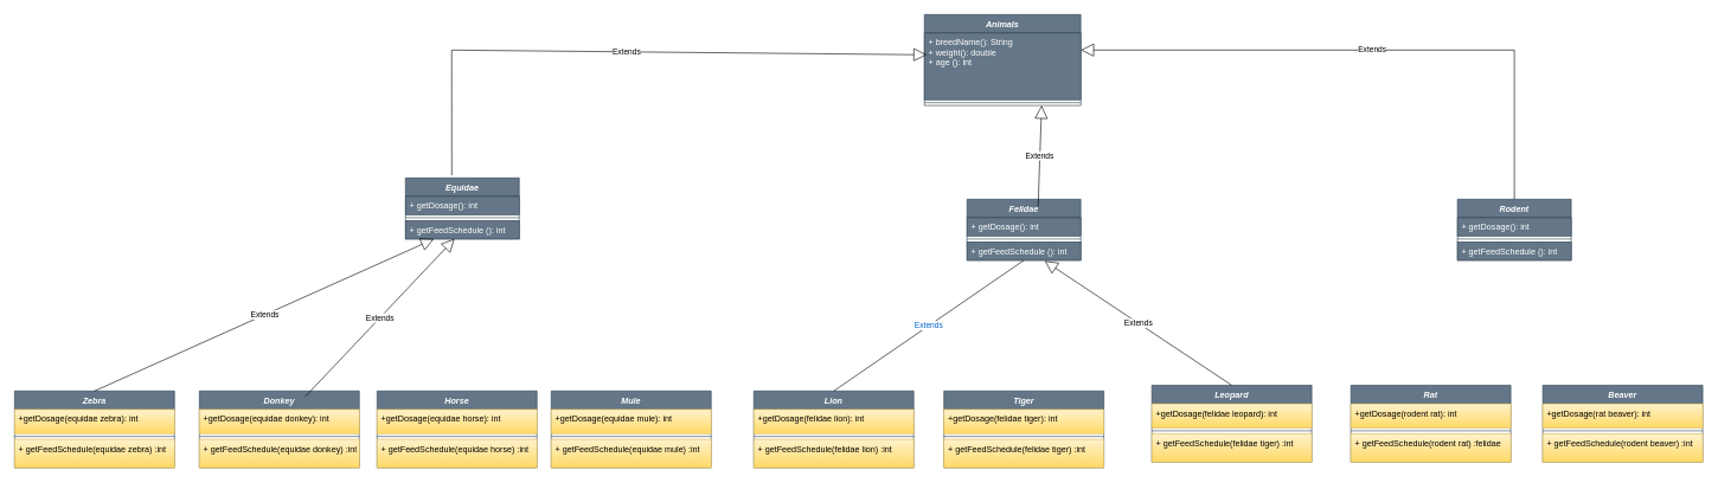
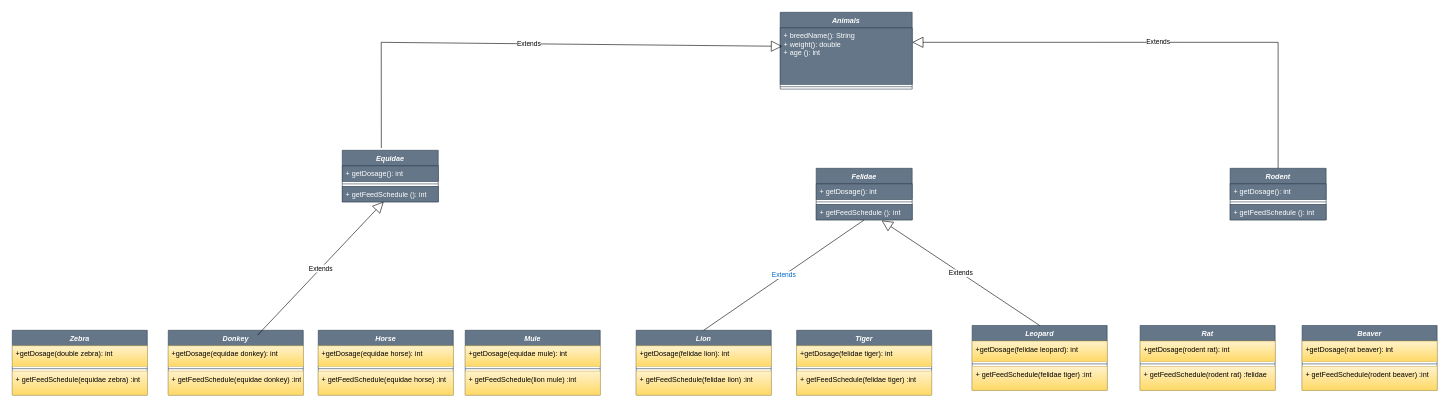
  <mxCell id="0" />
  <mxCell id="1" parent="0" />
  <mxCell id="2" value="Animals" style="swimlane;fontStyle=3;align=center;verticalAlign=top;childLayout=stackLayout;horizontal=1;startSize=26;horizontalStack=0;resizeParent=1;resizeParentMax=0;resizeLast=0;collapsible=1;marginBottom=0;fontColor=#ffffff;fillColor=#647687;strokeColor=#314354;" parent="1" vertex="1"><mxGeometry x="1300" y="20" width="220" height="128" as="geometry" /></mxCell>
  <mxCell id="3" value="+ breedName(): String&#10;+ weight(): double&#10;+ age (): int" style="text;strokeColor=#314354;fillColor=#647687;align=left;verticalAlign=top;spacingLeft=4;spacingRight=4;overflow=hidden;rotatable=0;points=[[0,0.5],[1,0.5]];portConstraint=eastwest;fontColor=#ffffff;" parent="2" vertex="1"><mxGeometry y="26" width="220" height="94" as="geometry" /></mxCell>
  <mxCell id="4" value="" style="line;strokeWidth=1;fillColor=#647687;align=left;verticalAlign=middle;spacingTop=-1;spacingLeft=3;spacingRight=3;rotatable=0;labelPosition=right;points=[];portConstraint=eastwest;strokeColor=#314354;fontColor=#ffffff;" parent="2" vertex="1"><mxGeometry y="120" width="220" height="8" as="geometry" /></mxCell>
  <mxCell id="5" value="Equidae" style="swimlane;fontStyle=3;align=center;verticalAlign=top;childLayout=stackLayout;horizontal=1;startSize=26;horizontalStack=0;resizeParent=1;resizeParentMax=0;resizeLast=0;collapsible=1;marginBottom=0;fontColor=#ffffff;fillColor=#647687;strokeColor=#314354;" parent="1" vertex="1"><mxGeometry x="570" y="250" width="160" height="86" as="geometry" /></mxCell>
  <mxCell id="6" value="+ getDosage(): int" style="text;strokeColor=#314354;fillColor=#647687;align=left;verticalAlign=top;spacingLeft=4;spacingRight=4;overflow=hidden;rotatable=0;points=[[0,0.5],[1,0.5]];portConstraint=eastwest;fontColor=#ffffff;" parent="5" vertex="1"><mxGeometry y="26" width="160" height="26" as="geometry" /></mxCell>
  <mxCell id="7" value="" style="line;strokeWidth=1;fillColor=none;align=left;verticalAlign=middle;spacingTop=-1;spacingLeft=3;spacingRight=3;rotatable=0;labelPosition=right;points=[];portConstraint=eastwest;strokeColor=inherit;fontColor=#0066CC;" parent="5" vertex="1"><mxGeometry y="52" width="160" height="8" as="geometry" /></mxCell>
  <mxCell id="8" value="+ getFeedSchedule (): int" style="text;strokeColor=#314354;fillColor=#647687;align=left;verticalAlign=top;spacingLeft=4;spacingRight=4;overflow=hidden;rotatable=0;points=[[0,0.5],[1,0.5]];portConstraint=eastwest;fontColor=#ffffff;" parent="5" vertex="1"><mxGeometry y="60" width="160" height="26" as="geometry" /></mxCell>
  <mxCell id="9" value="Horse" style="swimlane;fontStyle=3;align=center;verticalAlign=top;childLayout=stackLayout;horizontal=1;startSize=26;horizontalStack=0;resizeParent=1;resizeParentMax=0;resizeLast=0;collapsible=1;marginBottom=0;fontColor=#ffffff;fillColor=#647687;strokeColor=#314354;" parent="1" vertex="1"><mxGeometry x="530" y="550" width="225" height="108" as="geometry" /></mxCell>
  <mxCell id="10" value="+getDosage(equidae horse): int" style="text;strokeColor=#d6b656;fillColor=#fff2cc;align=left;verticalAlign=top;spacingLeft=4;spacingRight=4;overflow=hidden;rotatable=0;points=[[0,0.5],[1,0.5]];portConstraint=eastwest;gradientColor=#ffd966;" parent="9" vertex="1"><mxGeometry y="26" width="225" height="34" as="geometry" /></mxCell>
  <mxCell id="11" value="" style="line;strokeWidth=1;fillColor=none;align=left;verticalAlign=middle;spacingTop=-1;spacingLeft=3;spacingRight=3;rotatable=0;labelPosition=right;points=[];portConstraint=eastwest;strokeColor=inherit;fontColor=#0066CC;" parent="9" vertex="1"><mxGeometry y="60" width="225" height="8" as="geometry" /></mxCell>
  <mxCell id="12" value="+ getFeedSchedule(equidae horse) :int" style="text;strokeColor=#d6b656;fillColor=#fff2cc;align=left;verticalAlign=top;spacingLeft=4;spacingRight=4;overflow=hidden;rotatable=0;points=[[0,0.5],[1,0.5]];portConstraint=eastwest;gradientColor=#ffd966;" parent="9" vertex="1"><mxGeometry y="68" width="225" height="40" as="geometry" /></mxCell>
  <mxCell id="13" value="Donkey" style="swimlane;fontStyle=3;align=center;verticalAlign=top;childLayout=stackLayout;horizontal=1;startSize=26;horizontalStack=0;resizeParent=1;resizeParentMax=0;resizeLast=0;collapsible=1;marginBottom=0;fontColor=#ffffff;fillColor=#647687;strokeColor=#314354;" parent="1" vertex="1"><mxGeometry x="280" y="550" width="225" height="108" as="geometry" /></mxCell>
  <mxCell id="14" value="+getDosage(equidae donkey): int" style="text;strokeColor=#d6b656;fillColor=#fff2cc;align=left;verticalAlign=top;spacingLeft=4;spacingRight=4;overflow=hidden;rotatable=0;points=[[0,0.5],[1,0.5]];portConstraint=eastwest;gradientColor=#ffd966;" parent="13" vertex="1"><mxGeometry y="26" width="225" height="34" as="geometry" /></mxCell>
  <mxCell id="15" value="" style="line;strokeWidth=1;fillColor=none;align=left;verticalAlign=middle;spacingTop=-1;spacingLeft=3;spacingRight=3;rotatable=0;labelPosition=right;points=[];portConstraint=eastwest;strokeColor=inherit;fontColor=#0066CC;" parent="13" vertex="1"><mxGeometry y="60" width="225" height="8" as="geometry" /></mxCell>
  <mxCell id="16" value="+ getFeedSchedule(equidae donkey) :int" style="text;strokeColor=#d6b656;fillColor=#fff2cc;align=left;verticalAlign=top;spacingLeft=4;spacingRight=4;overflow=hidden;rotatable=0;points=[[0,0.5],[1,0.5]];portConstraint=eastwest;gradientColor=#ffd966;" parent="13" vertex="1"><mxGeometry y="68" width="225" height="40" as="geometry" /></mxCell>
  <mxCell id="17" value="Mule" style="swimlane;fontStyle=3;align=center;verticalAlign=top;childLayout=stackLayout;horizontal=1;startSize=26;horizontalStack=0;resizeParent=1;resizeParentMax=0;resizeLast=0;collapsible=1;marginBottom=0;fontColor=#ffffff;fillColor=#647687;strokeColor=#314354;" parent="1" vertex="1"><mxGeometry x="775" y="550" width="225" height="108" as="geometry" /></mxCell>
  <mxCell id="18" value="+getDosage(equidae mule): int" style="text;strokeColor=#d6b656;fillColor=#fff2cc;align=left;verticalAlign=top;spacingLeft=4;spacingRight=4;overflow=hidden;rotatable=0;points=[[0,0.5],[1,0.5]];portConstraint=eastwest;gradientColor=#ffd966;" parent="17" vertex="1"><mxGeometry y="26" width="225" height="34" as="geometry" /></mxCell>
  <mxCell id="19" value="" style="line;strokeWidth=1;fillColor=none;align=left;verticalAlign=middle;spacingTop=-1;spacingLeft=3;spacingRight=3;rotatable=0;labelPosition=right;points=[];portConstraint=eastwest;strokeColor=inherit;fontColor=#0066CC;" parent="17" vertex="1"><mxGeometry y="60" width="225" height="8" as="geometry" /></mxCell>
- <mxCell id="20" value="+ getFeedSchedule(equidae mule) :int" style="text;strokeColor=#d6b656;fillColor=#fff2cc;align=left;verticalAlign=top;spacingLeft=4;spacingRight=4;overflow=hidden;rotatable=0;points=[[0,0.5],[1,0.5]];portConstraint=eastwest;gradientColor=#ffd966;" parent="17" vertex="1"><mxGeometry y="68" width="225" height="40" as="geometry" /></mxCell>
+ <mxCell id="20" value="+ getFeedSchedule(lion mule) :int" style="text;strokeColor=#d6b656;fillColor=#fff2cc;align=left;verticalAlign=top;spacingLeft=4;spacingRight=4;overflow=hidden;rotatable=0;points=[[0,0.5],[1,0.5]];portConstraint=eastwest;gradientColor=#ffd966;" parent="17" vertex="1"><mxGeometry y="68" width="225" height="40" as="geometry" /></mxCell>
  <mxCell id="21" value="Zebra" style="swimlane;fontStyle=3;align=center;verticalAlign=top;childLayout=stackLayout;horizontal=1;startSize=26;horizontalStack=0;resizeParent=1;resizeParentMax=0;resizeLast=0;collapsible=1;marginBottom=0;fontColor=#ffffff;fillColor=#647687;strokeColor=#314354;" parent="1" vertex="1"><mxGeometry x="20" y="550" width="225" height="108" as="geometry" /></mxCell>
- <mxCell id="22" value="+getDosage(equidae zebra): int" style="text;strokeColor=#d6b656;fillColor=#fff2cc;align=left;verticalAlign=top;spacingLeft=4;spacingRight=4;overflow=hidden;rotatable=0;points=[[0,0.5],[1,0.5]];portConstraint=eastwest;gradientColor=#ffd966;" parent="21" vertex="1"><mxGeometry y="26" width="225" height="34" as="geometry" /></mxCell>
+ <mxCell id="22" value="+getDosage(double zebra): int" style="text;strokeColor=#d6b656;fillColor=#fff2cc;align=left;verticalAlign=top;spacingLeft=4;spacingRight=4;overflow=hidden;rotatable=0;points=[[0,0.5],[1,0.5]];portConstraint=eastwest;gradientColor=#ffd966;" parent="21" vertex="1"><mxGeometry y="26" width="225" height="34" as="geometry" /></mxCell>
  <mxCell id="23" value="" style="line;strokeWidth=1;fillColor=none;align=left;verticalAlign=middle;spacingTop=-1;spacingLeft=3;spacingRight=3;rotatable=0;labelPosition=right;points=[];portConstraint=eastwest;strokeColor=inherit;fontColor=#0066CC;" parent="21" vertex="1"><mxGeometry y="60" width="225" height="8" as="geometry" /></mxCell>
  <mxCell id="24" value="+ getFeedSchedule(equidae zebra) :int" style="text;strokeColor=#d6b656;fillColor=#fff2cc;align=left;verticalAlign=top;spacingLeft=4;spacingRight=4;overflow=hidden;rotatable=0;points=[[0,0.5],[1,0.5]];portConstraint=eastwest;gradientColor=#ffd966;" parent="21" vertex="1"><mxGeometry y="68" width="225" height="40" as="geometry" /></mxCell>
  <mxCell id="25" value="Felidae" style="swimlane;fontStyle=3;align=center;verticalAlign=top;childLayout=stackLayout;horizontal=1;startSize=26;horizontalStack=0;resizeParent=1;resizeParentMax=0;resizeLast=0;collapsible=1;marginBottom=0;fontColor=#ffffff;fillColor=#647687;strokeColor=#314354;" parent="1" vertex="1"><mxGeometry x="1360" y="280" width="160" height="86" as="geometry" /></mxCell>
  <mxCell id="26" value="+ getDosage(): int" style="text;strokeColor=#314354;fillColor=#647687;align=left;verticalAlign=top;spacingLeft=4;spacingRight=4;overflow=hidden;rotatable=0;points=[[0,0.5],[1,0.5]];portConstraint=eastwest;fontColor=#ffffff;" parent="25" vertex="1"><mxGeometry y="26" width="160" height="26" as="geometry" /></mxCell>
  <mxCell id="27" value="" style="line;strokeWidth=1;fillColor=none;align=left;verticalAlign=middle;spacingTop=-1;spacingLeft=3;spacingRight=3;rotatable=0;labelPosition=right;points=[];portConstraint=eastwest;strokeColor=inherit;fontColor=#0066CC;" parent="25" vertex="1"><mxGeometry y="52" width="160" height="8" as="geometry" /></mxCell>
  <mxCell id="28" value="+ getFeedSchedule (): int" style="text;strokeColor=#314354;fillColor=#647687;align=left;verticalAlign=top;spacingLeft=4;spacingRight=4;overflow=hidden;rotatable=0;points=[[0,0.5],[1,0.5]];portConstraint=eastwest;fontColor=#ffffff;" parent="25" vertex="1"><mxGeometry y="60" width="160" height="26" as="geometry" /></mxCell>
  <mxCell id="29" value="Lion" style="swimlane;fontStyle=3;align=center;verticalAlign=top;childLayout=stackLayout;horizontal=1;startSize=26;horizontalStack=0;resizeParent=1;resizeParentMax=0;resizeLast=0;collapsible=1;marginBottom=0;fontColor=#ffffff;fillColor=#647687;strokeColor=#314354;" parent="1" vertex="1"><mxGeometry x="1060" y="550" width="225" height="108" as="geometry" /></mxCell>
  <mxCell id="30" value="+getDosage(felidae lion): int" style="text;strokeColor=#d6b656;fillColor=#fff2cc;align=left;verticalAlign=top;spacingLeft=4;spacingRight=4;overflow=hidden;rotatable=0;points=[[0,0.5],[1,0.5]];portConstraint=eastwest;gradientColor=#ffd966;" parent="29" vertex="1"><mxGeometry y="26" width="225" height="34" as="geometry" /></mxCell>
  <mxCell id="31" value="" style="line;strokeWidth=1;fillColor=none;align=left;verticalAlign=middle;spacingTop=-1;spacingLeft=3;spacingRight=3;rotatable=0;labelPosition=right;points=[];portConstraint=eastwest;strokeColor=inherit;fontColor=#0066CC;" parent="29" vertex="1"><mxGeometry y="60" width="225" height="8" as="geometry" /></mxCell>
  <mxCell id="32" value="+ getFeedSchedule(felidae lion) :int" style="text;strokeColor=#d6b656;fillColor=#fff2cc;align=left;verticalAlign=top;spacingLeft=4;spacingRight=4;overflow=hidden;rotatable=0;points=[[0,0.5],[1,0.5]];portConstraint=eastwest;gradientColor=#ffd966;" parent="29" vertex="1"><mxGeometry y="68" width="225" height="40" as="geometry" /></mxCell>
  <mxCell id="33" value="Tiger" style="swimlane;fontStyle=3;align=center;verticalAlign=top;childLayout=stackLayout;horizontal=1;startSize=26;horizontalStack=0;resizeParent=1;resizeParentMax=0;resizeLast=0;collapsible=1;marginBottom=0;fontColor=#ffffff;fillColor=#647687;strokeColor=#314354;" parent="1" vertex="1"><mxGeometry x="1327.5" y="550" width="225" height="108" as="geometry" /></mxCell>
  <mxCell id="34" value="+getDosage(felidae tiger): int" style="text;strokeColor=#d6b656;fillColor=#fff2cc;align=left;verticalAlign=top;spacingLeft=4;spacingRight=4;overflow=hidden;rotatable=0;points=[[0,0.5],[1,0.5]];portConstraint=eastwest;gradientColor=#ffd966;" parent="33" vertex="1"><mxGeometry y="26" width="225" height="34" as="geometry" /></mxCell>
  <mxCell id="35" value="" style="line;strokeWidth=1;fillColor=none;align=left;verticalAlign=middle;spacingTop=-1;spacingLeft=3;spacingRight=3;rotatable=0;labelPosition=right;points=[];portConstraint=eastwest;strokeColor=inherit;fontColor=#0066CC;" parent="33" vertex="1"><mxGeometry y="60" width="225" height="8" as="geometry" /></mxCell>
  <mxCell id="36" value="+ getFeedSchedule(felidae tiger) :int" style="text;strokeColor=#d6b656;fillColor=#fff2cc;align=left;verticalAlign=top;spacingLeft=4;spacingRight=4;overflow=hidden;rotatable=0;points=[[0,0.5],[1,0.5]];portConstraint=eastwest;gradientColor=#ffd966;" parent="33" vertex="1"><mxGeometry y="68" width="225" height="40" as="geometry" /></mxCell>
  <mxCell id="37" value="Leopard" style="swimlane;fontStyle=3;align=center;verticalAlign=top;childLayout=stackLayout;horizontal=1;startSize=26;horizontalStack=0;resizeParent=1;resizeParentMax=0;resizeLast=0;collapsible=1;marginBottom=0;fontColor=#ffffff;fillColor=#647687;strokeColor=#314354;" parent="1" vertex="1"><mxGeometry x="1620" y="542" width="225" height="108" as="geometry" /></mxCell>
  <mxCell id="38" value="+getDosage(felidae leopard): int" style="text;strokeColor=#d6b656;fillColor=#fff2cc;align=left;verticalAlign=top;spacingLeft=4;spacingRight=4;overflow=hidden;rotatable=0;points=[[0,0.5],[1,0.5]];portConstraint=eastwest;gradientColor=#ffd966;" parent="37" vertex="1"><mxGeometry y="26" width="225" height="34" as="geometry" /></mxCell>
  <mxCell id="39" value="" style="line;strokeWidth=1;fillColor=none;align=left;verticalAlign=middle;spacingTop=-1;spacingLeft=3;spacingRight=3;rotatable=0;labelPosition=right;points=[];portConstraint=eastwest;strokeColor=inherit;fontColor=#0066CC;" parent="37" vertex="1"><mxGeometry y="60" width="225" height="8" as="geometry" /></mxCell>
  <mxCell id="40" value="+ getFeedSchedule(felidae tiger) :int" style="text;strokeColor=#d6b656;fillColor=#fff2cc;align=left;verticalAlign=top;spacingLeft=4;spacingRight=4;overflow=hidden;rotatable=0;points=[[0,0.5],[1,0.5]];portConstraint=eastwest;gradientColor=#ffd966;" parent="37" vertex="1"><mxGeometry y="68" width="225" height="40" as="geometry" /></mxCell>
  <mxCell id="41" value="Extends" style="endArrow=block;endSize=16;endFill=0;html=1;rounded=0;entryX=0.431;entryY=0.992;entryDx=0;entryDy=0;entryPerimeter=0;exitX=0.662;exitY=0.074;exitDx=0;exitDy=0;exitPerimeter=0;" edge="1" parent="1" source="13" target="8"><mxGeometry width="160" relative="1" as="geometry"><mxPoint x="780" y="440" as="sourcePoint" /><mxPoint x="940" y="440" as="targetPoint" /></mxGeometry></mxCell>
- <mxCell id="42" value="Extends" style="endArrow=block;endSize=16;endFill=0;html=1;rounded=0;exitX=0.5;exitY=0;exitDx=0;exitDy=0;entryX=0.25;entryY=1;entryDx=0;entryDy=0;" edge="1" parent="1" source="21" target="5"><mxGeometry width="160" relative="1" as="geometry"><mxPoint x="780" y="540" as="sourcePoint" /><mxPoint x="960" y="340" as="targetPoint" /></mxGeometry></mxCell>
  <mxCell id="43" value="Extends" style="endArrow=none;endSize=16;endFill=0;html=1;rounded=0;fontColor=#0066CC;entryX=0.5;entryY=1;entryDx=0;entryDy=0;exitX=0.5;exitY=0;exitDx=0;exitDy=0;" parent="1" edge="1" target="25" source="29"><mxGeometry width="160" relative="1" as="geometry"><mxPoint x="1310" y="554" as="sourcePoint" /><mxPoint x="1310" y="340" as="targetPoint" /></mxGeometry></mxCell>
  <mxCell id="44" value="Extends" style="endArrow=block;endSize=16;endFill=0;html=1;rounded=0;exitX=0.5;exitY=0;exitDx=0;exitDy=0;entryX=0.683;entryY=1.038;entryDx=0;entryDy=0;entryPerimeter=0;" edge="1" parent="1" source="37" target="28"><mxGeometry width="160" relative="1" as="geometry"><mxPoint x="1200" y="550" as="sourcePoint" /><mxPoint x="1410" y="350" as="targetPoint" /></mxGeometry></mxCell>
- <mxCell id="45" value="Extends" style="endArrow=block;endSize=16;endFill=0;html=1;rounded=0;entryX=0.75;entryY=1;entryDx=0;entryDy=0;exitX=0.625;exitY=0.116;exitDx=0;exitDy=0;exitPerimeter=0;" edge="1" parent="1" source="25" target="2"><mxGeometry width="160" relative="1" as="geometry"><mxPoint x="1200" y="340" as="sourcePoint" /><mxPoint x="1360" y="340" as="targetPoint" /></mxGeometry></mxCell>
  <mxCell id="46" value="Rodent" style="swimlane;fontStyle=3;align=center;verticalAlign=top;childLayout=stackLayout;horizontal=1;startSize=26;horizontalStack=0;resizeParent=1;resizeParentMax=0;resizeLast=0;collapsible=1;marginBottom=0;fontColor=#ffffff;fillColor=#647687;strokeColor=#314354;" vertex="1" parent="1"><mxGeometry x="2050" y="280" width="160" height="86" as="geometry" /></mxCell>
  <mxCell id="47" value="+ getDosage(): int" style="text;strokeColor=#314354;fillColor=#647687;align=left;verticalAlign=top;spacingLeft=4;spacingRight=4;overflow=hidden;rotatable=0;points=[[0,0.5],[1,0.5]];portConstraint=eastwest;fontColor=#ffffff;" vertex="1" parent="46"><mxGeometry y="26" width="160" height="26" as="geometry" /></mxCell>
  <mxCell id="48" value="" style="line;strokeWidth=1;fillColor=none;align=left;verticalAlign=middle;spacingTop=-1;spacingLeft=3;spacingRight=3;rotatable=0;labelPosition=right;points=[];portConstraint=eastwest;strokeColor=inherit;fontColor=#0066CC;" vertex="1" parent="46"><mxGeometry y="52" width="160" height="8" as="geometry" /></mxCell>
  <mxCell id="49" value="+ getFeedSchedule (): int" style="text;strokeColor=#314354;fillColor=#647687;align=left;verticalAlign=top;spacingLeft=4;spacingRight=4;overflow=hidden;rotatable=0;points=[[0,0.5],[1,0.5]];portConstraint=eastwest;fontColor=#ffffff;" vertex="1" parent="46"><mxGeometry y="60" width="160" height="26" as="geometry" /></mxCell>
  <mxCell id="50" value="Extends" style="endArrow=block;endSize=16;endFill=0;html=1;rounded=0;exitX=0.5;exitY=0;exitDx=0;exitDy=0;entryX=1;entryY=0.255;entryDx=0;entryDy=0;entryPerimeter=0;" edge="1" parent="1" source="46" target="3"><mxGeometry width="160" relative="1" as="geometry"><mxPoint x="1800" y="430" as="sourcePoint" /><mxPoint x="1960" y="430" as="targetPoint" /><Array as="points"><mxPoint x="2130" y="70" /></Array></mxGeometry></mxCell>
  <mxCell id="51" value="Rat" style="swimlane;fontStyle=3;align=center;verticalAlign=top;childLayout=stackLayout;horizontal=1;startSize=26;horizontalStack=0;resizeParent=1;resizeParentMax=0;resizeLast=0;collapsible=1;marginBottom=0;fontColor=#ffffff;fillColor=#647687;strokeColor=#314354;" vertex="1" parent="1"><mxGeometry x="1900" y="542" width="225" height="108" as="geometry" /></mxCell>
  <mxCell id="52" value="+getDosage(rodent rat): int" style="text;strokeColor=#d6b656;fillColor=#fff2cc;align=left;verticalAlign=top;spacingLeft=4;spacingRight=4;overflow=hidden;rotatable=0;points=[[0,0.5],[1,0.5]];portConstraint=eastwest;gradientColor=#ffd966;" vertex="1" parent="51"><mxGeometry y="26" width="225" height="34" as="geometry" /></mxCell>
  <mxCell id="53" value="" style="line;strokeWidth=1;fillColor=none;align=left;verticalAlign=middle;spacingTop=-1;spacingLeft=3;spacingRight=3;rotatable=0;labelPosition=right;points=[];portConstraint=eastwest;strokeColor=inherit;fontColor=#0066CC;" vertex="1" parent="51"><mxGeometry y="60" width="225" height="8" as="geometry" /></mxCell>
  <mxCell id="54" value="+ getFeedSchedule(rodent rat) :felidae" style="text;strokeColor=#d6b656;fillColor=#fff2cc;align=left;verticalAlign=top;spacingLeft=4;spacingRight=4;overflow=hidden;rotatable=0;points=[[0,0.5],[1,0.5]];portConstraint=eastwest;gradientColor=#ffd966;" vertex="1" parent="51"><mxGeometry y="68" width="225" height="40" as="geometry" /></mxCell>
  <mxCell id="55" value="Beaver" style="swimlane;fontStyle=3;align=center;verticalAlign=top;childLayout=stackLayout;horizontal=1;startSize=26;horizontalStack=0;resizeParent=1;resizeParentMax=0;resizeLast=0;collapsible=1;marginBottom=0;fontColor=#ffffff;fillColor=#647687;strokeColor=#314354;" vertex="1" parent="1"><mxGeometry x="2170" y="542" width="225" height="108" as="geometry" /></mxCell>
  <mxCell id="56" value="+getDosage(rat beaver): int" style="text;strokeColor=#d6b656;fillColor=#fff2cc;align=left;verticalAlign=top;spacingLeft=4;spacingRight=4;overflow=hidden;rotatable=0;points=[[0,0.5],[1,0.5]];portConstraint=eastwest;gradientColor=#ffd966;" vertex="1" parent="55"><mxGeometry y="26" width="225" height="34" as="geometry" /></mxCell>
  <mxCell id="57" value="" style="line;strokeWidth=1;fillColor=none;align=left;verticalAlign=middle;spacingTop=-1;spacingLeft=3;spacingRight=3;rotatable=0;labelPosition=right;points=[];portConstraint=eastwest;strokeColor=inherit;fontColor=#0066CC;" vertex="1" parent="55"><mxGeometry y="60" width="225" height="8" as="geometry" /></mxCell>
  <mxCell id="58" value="+ getFeedSchedule(rodent beaver) :int" style="text;strokeColor=#d6b656;fillColor=#fff2cc;align=left;verticalAlign=top;spacingLeft=4;spacingRight=4;overflow=hidden;rotatable=0;points=[[0,0.5],[1,0.5]];portConstraint=eastwest;gradientColor=#ffd966;" vertex="1" parent="55"><mxGeometry y="68" width="225" height="40" as="geometry" /></mxCell>
  <mxCell id="59" value="Extends" style="endArrow=block;endSize=16;endFill=0;html=1;rounded=0;exitX=0.407;exitY=-0.044;exitDx=0;exitDy=0;exitPerimeter=0;entryX=0.015;entryY=0.326;entryDx=0;entryDy=0;entryPerimeter=0;" edge="1" parent="1" source="5" target="3"><mxGeometry width="160" relative="1" as="geometry"><mxPoint x="530" y="130" as="sourcePoint" /><mxPoint x="690" y="130" as="targetPoint" /><Array as="points"><mxPoint x="635" y="70" /></Array></mxGeometry></mxCell>
